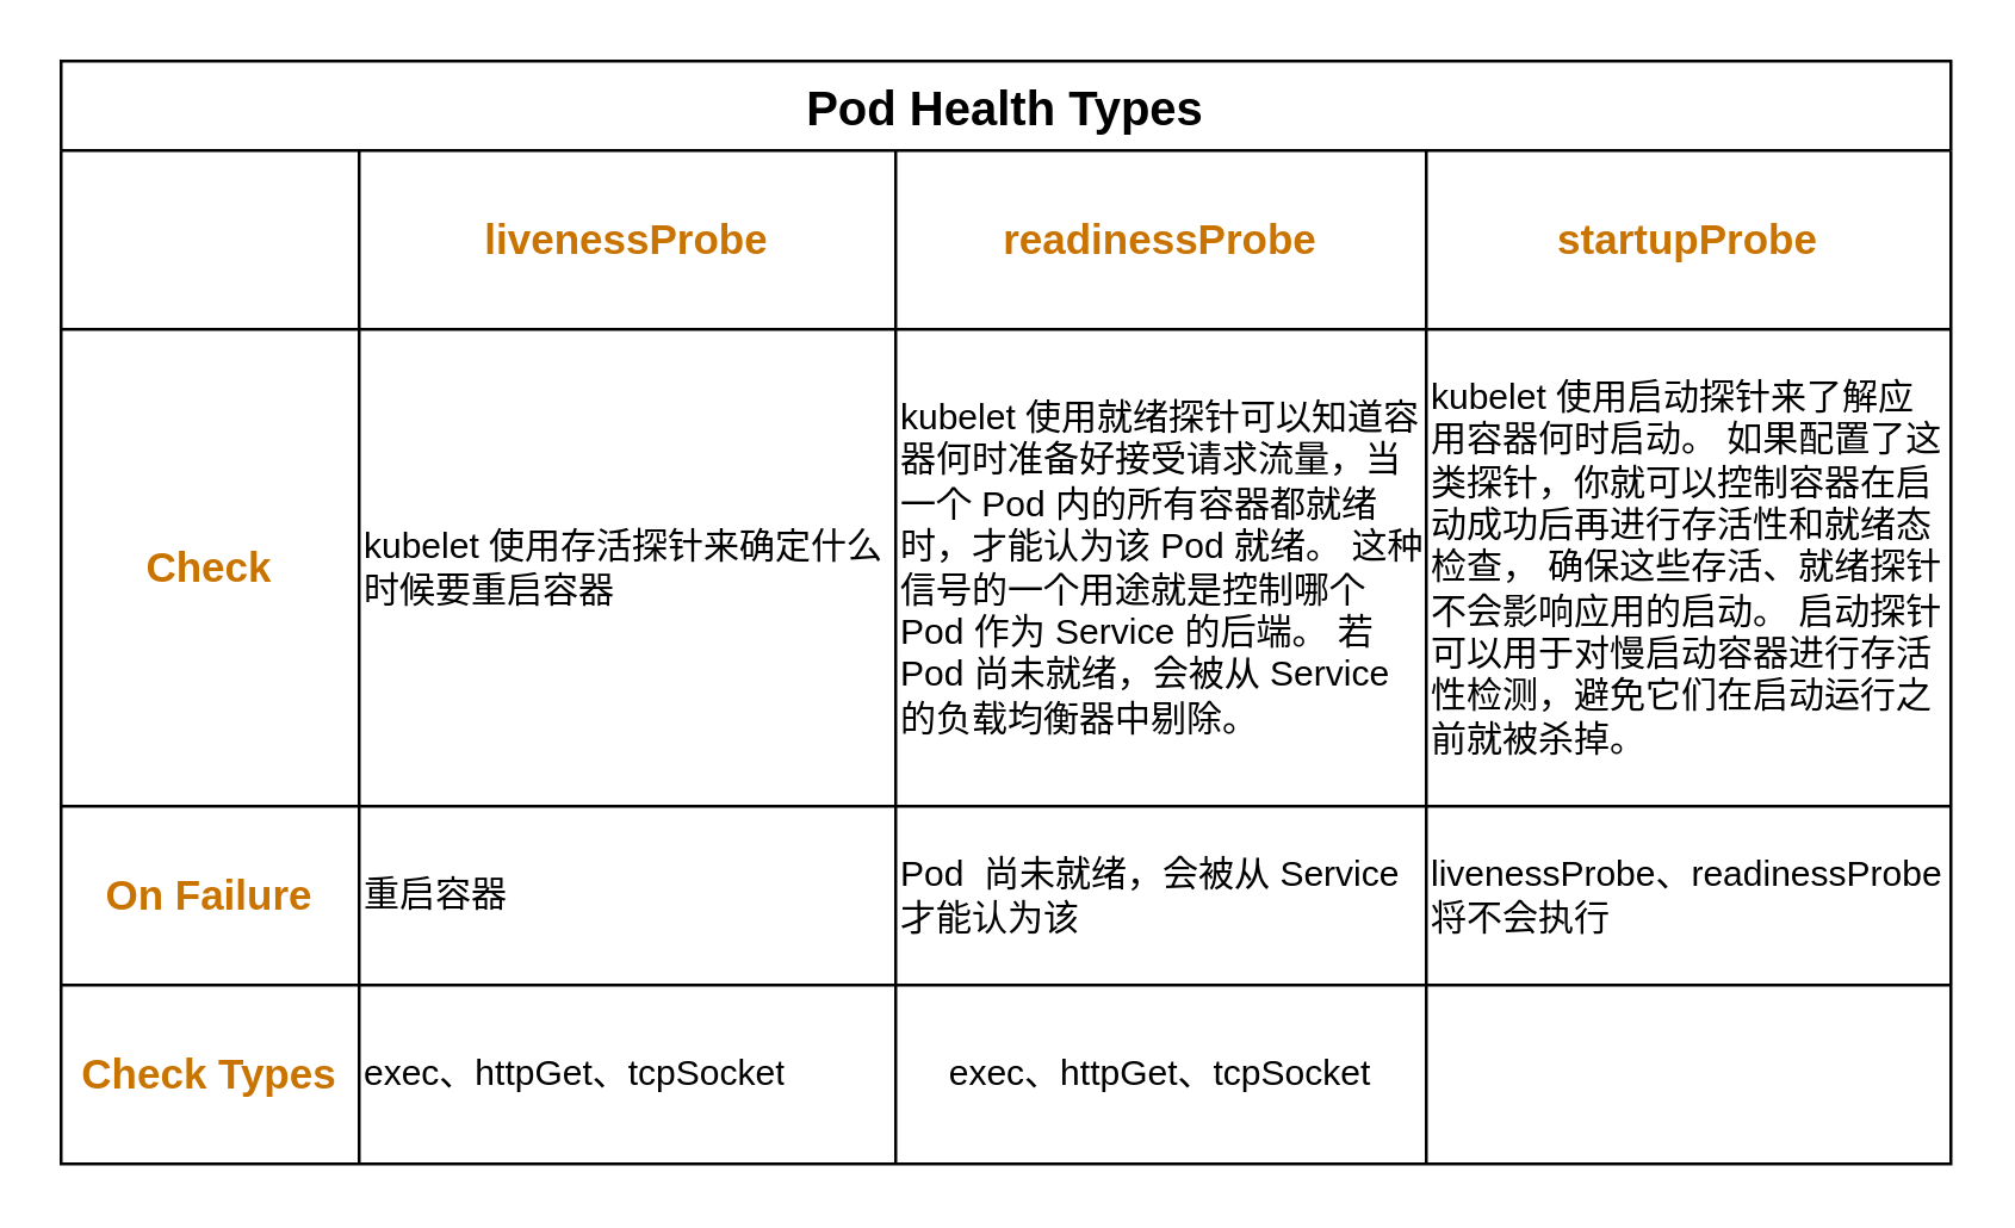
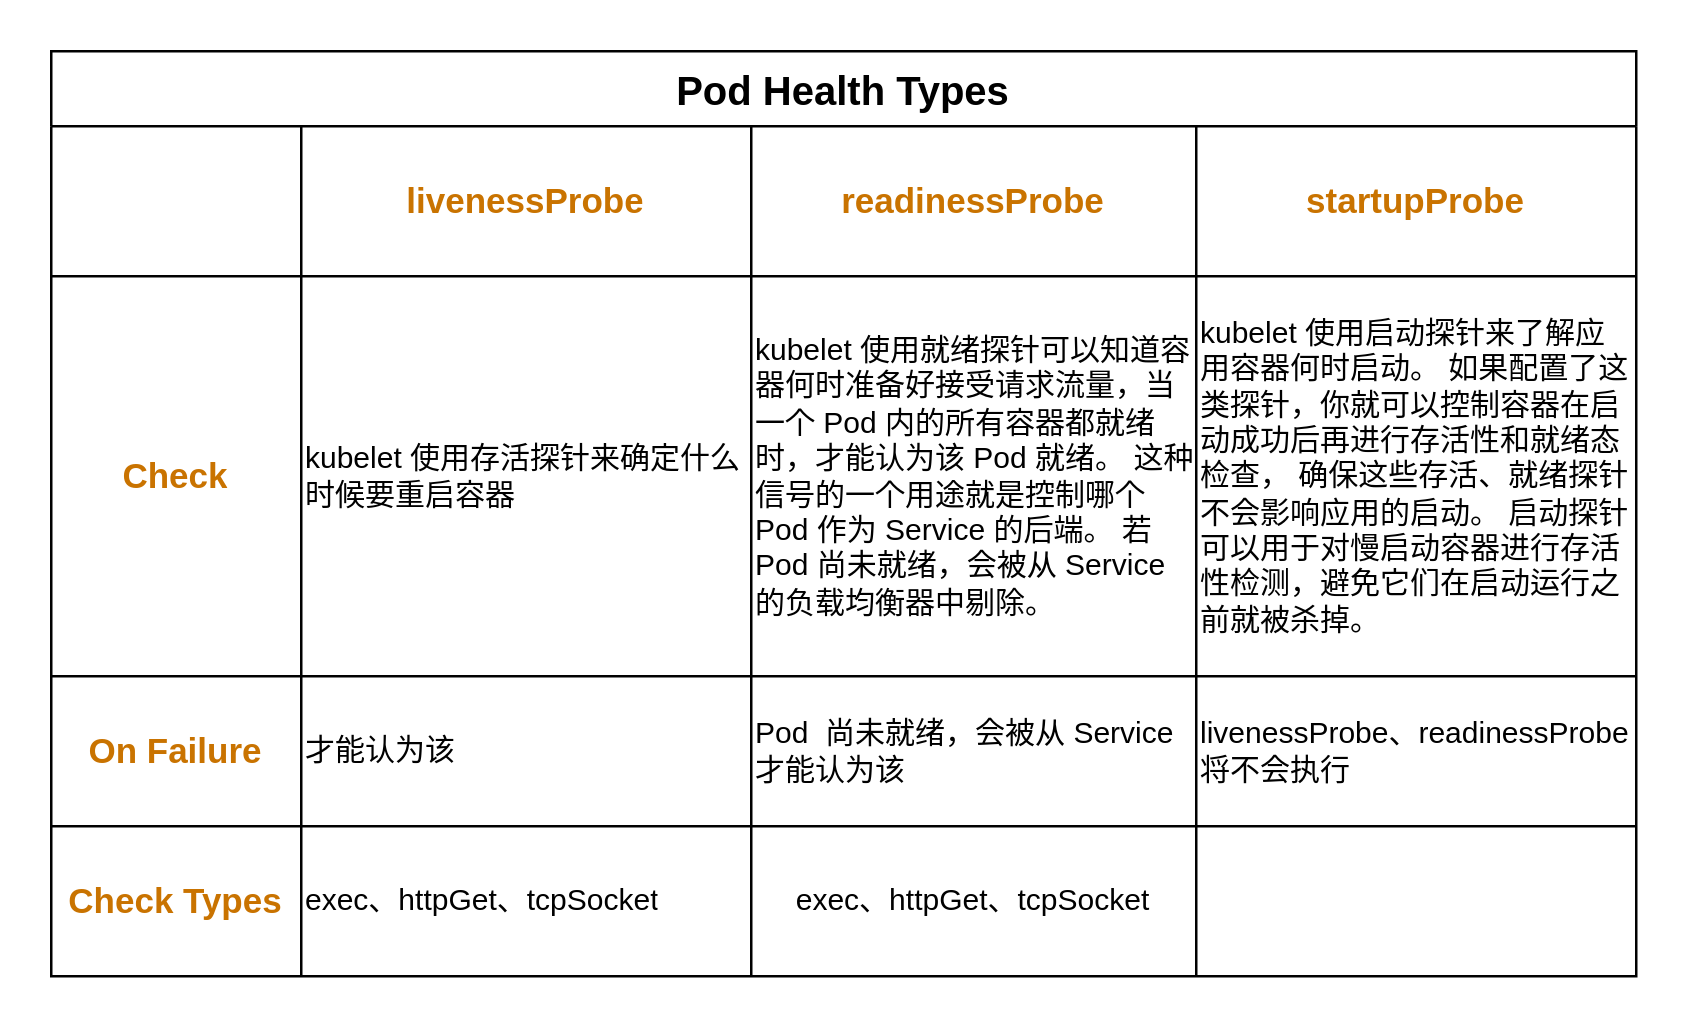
  <mxCell id="0" />
  <mxCell id="1" parent="0" />
  <mxCell id="2" value="Pod Health Types" style="shape=table;startSize=30;container=1;collapsible=0;childLayout=tableLayout;fontStyle=1;align=center;pointerEvents=1;fontSize=16;" parent="1" vertex="1"><mxGeometry x="20" y="20" width="634" height="370" as="geometry" /></mxCell>
  <mxCell id="3" value="" style="shape=partialRectangle;html=1;whiteSpace=wrap;collapsible=0;dropTarget=0;pointerEvents=0;fillColor=none;top=0;left=0;bottom=0;right=0;points=[[0,0.5],[1,0.5]];portConstraint=eastwest;" parent="2" vertex="1"><mxGeometry y="30" width="634" height="60" as="geometry" /></mxCell>
  <mxCell id="4" value="" style="shape=partialRectangle;html=1;whiteSpace=wrap;connectable=0;fillColor=none;top=0;left=0;bottom=0;right=0;overflow=hidden;pointerEvents=1;flipH=1;" parent="3" vertex="1"><mxGeometry width="100" height="60" as="geometry"><mxRectangle width="100" height="60" as="alternateBounds" /></mxGeometry></mxCell>
  <mxCell id="5" value="&lt;span style=&quot;color: rgb(201, 115, 0); font-size: 14px; font-weight: 700; background-color: rgb(255, 255, 255);&quot;&gt;livenessProbe&lt;/span&gt;" style="shape=partialRectangle;html=1;whiteSpace=wrap;connectable=0;fillColor=none;top=0;left=0;bottom=0;right=0;overflow=hidden;pointerEvents=1;align=center;" parent="3" vertex="1"><mxGeometry x="100" width="180" height="60" as="geometry"><mxRectangle width="180" height="60" as="alternateBounds" /></mxGeometry></mxCell>
  <mxCell id="6" value="&lt;span style=&quot;color: rgb(201 , 115 , 0) ; font-family: , &amp;#34;menlo&amp;#34; , &amp;#34;monaco&amp;#34; , &amp;#34;consolas&amp;#34; , &amp;#34;liberation mono&amp;#34; , &amp;#34;courier new&amp;#34; , monospace ; font-size: 14px ; font-weight: 700 ; text-align: left ; background-color: rgb(255 , 255 , 255)&quot;&gt;readinessProbe&lt;/span&gt;" style="shape=partialRectangle;html=1;whiteSpace=wrap;connectable=0;fillColor=none;top=0;left=0;bottom=0;right=0;overflow=hidden;pointerEvents=1;" parent="3" vertex="1"><mxGeometry x="280" width="178" height="60" as="geometry"><mxRectangle width="178" height="60" as="alternateBounds" /></mxGeometry></mxCell>
  <mxCell id="7" value="&lt;span style=&quot;color: rgb(201 , 115 , 0) ; font-family: , &amp;#34;menlo&amp;#34; , &amp;#34;monaco&amp;#34; , &amp;#34;consolas&amp;#34; , &amp;#34;liberation mono&amp;#34; , &amp;#34;courier new&amp;#34; , monospace ; font-size: 14px ; font-weight: 700 ; text-align: left ; background-color: rgb(255 , 255 , 255)&quot;&gt;startupProbe&lt;/span&gt;" style="shape=partialRectangle;html=1;whiteSpace=wrap;connectable=0;fillColor=none;top=0;left=0;bottom=0;right=0;overflow=hidden;pointerEvents=1;" parent="3" vertex="1"><mxGeometry x="458" width="176" height="60" as="geometry"><mxRectangle width="176" height="60" as="alternateBounds" /></mxGeometry></mxCell>
  <mxCell id="8" style="shape=partialRectangle;html=1;whiteSpace=wrap;collapsible=0;dropTarget=0;pointerEvents=0;fillColor=none;top=0;left=0;bottom=0;right=0;points=[[0,0.5],[1,0.5]];portConstraint=eastwest;" parent="2" vertex="1"><mxGeometry y="90" width="634" height="160" as="geometry" /></mxCell>
  <mxCell id="9" value="&lt;b&gt;Check&lt;/b&gt;" style="shape=partialRectangle;html=1;whiteSpace=wrap;connectable=0;fillColor=none;top=0;left=0;bottom=0;right=0;overflow=hidden;pointerEvents=1;fontSize=14;fontColor=#C97300;" parent="8" vertex="1"><mxGeometry width="100" height="160" as="geometry"><mxRectangle width="100" height="160" as="alternateBounds" /></mxGeometry></mxCell>
  <mxCell id="10" value="kubelet 使用存活探针来确定什么时候要重启容器" style="shape=partialRectangle;html=1;whiteSpace=wrap;connectable=0;fillColor=none;top=0;left=0;bottom=0;right=0;overflow=hidden;pointerEvents=1;align=left;" parent="8" vertex="1"><mxGeometry x="100" width="180" height="160" as="geometry"><mxRectangle width="180" height="160" as="alternateBounds" /></mxGeometry></mxCell>
  <mxCell id="11" value="kubelet 使用就绪探针可以知道容器何时准备好接受请求流量，当一个 Pod 内的所有容器都就绪时，才能认为该 Pod 就绪。 这种信号的一个用途就是控制哪个 Pod 作为 Service 的后端。 若 Pod 尚未就绪，会被从 Service 的负载均衡器中剔除。" style="shape=partialRectangle;html=1;whiteSpace=wrap;connectable=0;fillColor=none;top=0;left=0;bottom=0;right=0;overflow=hidden;pointerEvents=1;align=left;" parent="8" vertex="1"><mxGeometry x="280" width="178" height="160" as="geometry"><mxRectangle width="178" height="160" as="alternateBounds" /></mxGeometry></mxCell>
  <mxCell id="12" value="kubelet 使用启动探针来了解应用容器何时启动。 如果配置了这类探针，你就可以控制容器在启动成功后再进行存活性和就绪态检查， 确保这些存活、就绪探针不会影响应用的启动。 启动探针可以用于对慢启动容器进行存活性检测，避免它们在启动运行之前就被杀掉。" style="shape=partialRectangle;html=1;whiteSpace=wrap;connectable=0;fillColor=none;top=0;left=0;bottom=0;right=0;overflow=hidden;pointerEvents=1;align=left;" parent="8" vertex="1"><mxGeometry x="458" width="176" height="160" as="geometry"><mxRectangle width="176" height="160" as="alternateBounds" /></mxGeometry></mxCell>
  <mxCell id="13" value="" style="shape=partialRectangle;html=1;whiteSpace=wrap;collapsible=0;dropTarget=0;pointerEvents=0;fillColor=none;top=0;left=0;bottom=0;right=0;points=[[0,0.5],[1,0.5]];portConstraint=eastwest;" parent="2" vertex="1"><mxGeometry y="250" width="634" height="60" as="geometry" /></mxCell>
  <mxCell id="14" value="&lt;font style=&quot;font-size: 14px&quot;&gt;&lt;b&gt;On Failure&lt;/b&gt;&lt;/font&gt;" style="shape=partialRectangle;html=1;whiteSpace=wrap;connectable=0;fillColor=none;top=0;left=0;bottom=0;right=0;overflow=hidden;pointerEvents=1;fontColor=#C97300;" parent="13" vertex="1"><mxGeometry width="100" height="60" as="geometry"><mxRectangle width="100" height="60" as="alternateBounds" /></mxGeometry></mxCell>
- <mxCell id="15" value="重启容器" style="shape=partialRectangle;html=1;whiteSpace=wrap;connectable=0;fillColor=none;top=0;left=0;bottom=0;right=0;overflow=hidden;pointerEvents=1;align=left;" parent="13" vertex="1"><mxGeometry x="100" width="180" height="60" as="geometry"><mxRectangle width="180" height="60" as="alternateBounds" /></mxGeometry></mxCell>
+ <mxCell id="15" value="才能认为该" style="shape=partialRectangle;html=1;whiteSpace=wrap;connectable=0;fillColor=none;top=0;left=0;bottom=0;right=0;overflow=hidden;pointerEvents=1;align=left;" parent="13" vertex="1"><mxGeometry x="100" width="180" height="60" as="geometry"><mxRectangle width="180" height="60" as="alternateBounds" /></mxGeometry></mxCell>
  <mxCell id="16" value="Pod&amp;nbsp; 尚未就绪，会被从 Service 才能认为该" style="shape=partialRectangle;html=1;whiteSpace=wrap;connectable=0;fillColor=none;top=0;left=0;bottom=0;right=0;overflow=hidden;pointerEvents=1;align=left;" parent="13" vertex="1"><mxGeometry x="280" width="178" height="60" as="geometry"><mxRectangle width="178" height="60" as="alternateBounds" /></mxGeometry></mxCell>
  <mxCell id="17" value="livenessProbe、readinessProbe将不会执行" style="shape=partialRectangle;html=1;whiteSpace=wrap;connectable=0;fillColor=none;top=0;left=0;bottom=0;right=0;overflow=hidden;pointerEvents=1;align=left;" parent="13" vertex="1"><mxGeometry x="458" width="176" height="60" as="geometry"><mxRectangle width="176" height="60" as="alternateBounds" /></mxGeometry></mxCell>
  <mxCell id="18" value="" style="shape=partialRectangle;html=1;whiteSpace=wrap;collapsible=0;dropTarget=0;pointerEvents=0;fillColor=none;top=0;left=0;bottom=0;right=0;points=[[0,0.5],[1,0.5]];portConstraint=eastwest;" parent="2" vertex="1"><mxGeometry y="310" width="634" height="60" as="geometry" /></mxCell>
  <mxCell id="19" value="Check Types" style="shape=partialRectangle;html=1;whiteSpace=wrap;connectable=0;fillColor=none;top=0;left=0;bottom=0;right=0;overflow=hidden;pointerEvents=1;fontColor=#C97300;fontSize=14;fontStyle=1" parent="18" vertex="1"><mxGeometry width="100" height="60" as="geometry"><mxRectangle width="100" height="60" as="alternateBounds" /></mxGeometry></mxCell>
  <mxCell id="20" value="exec、httpGet、tcpSocket" style="shape=partialRectangle;html=1;whiteSpace=wrap;connectable=0;fillColor=none;top=0;left=0;bottom=0;right=0;overflow=hidden;pointerEvents=1;align=left;" parent="18" vertex="1"><mxGeometry x="100" width="180" height="60" as="geometry"><mxRectangle width="180" height="60" as="alternateBounds" /></mxGeometry></mxCell>
  <mxCell id="21" value="exec、httpGet、tcpSocket" style="shape=partialRectangle;html=1;whiteSpace=wrap;connectable=0;fillColor=none;top=0;left=0;bottom=0;right=0;overflow=hidden;pointerEvents=1;" parent="18" vertex="1"><mxGeometry x="280" width="178" height="60" as="geometry"><mxRectangle width="178" height="60" as="alternateBounds" /></mxGeometry></mxCell>
  <mxCell id="22" style="shape=partialRectangle;html=1;whiteSpace=wrap;connectable=0;fillColor=none;top=0;left=0;bottom=0;right=0;overflow=hidden;pointerEvents=1;align=left;" parent="18" vertex="1"><mxGeometry x="458" width="176" height="60" as="geometry"><mxRectangle width="176" height="60" as="alternateBounds" /></mxGeometry></mxCell>
